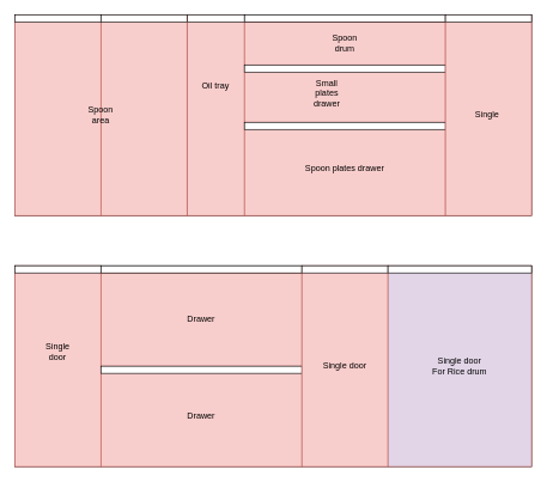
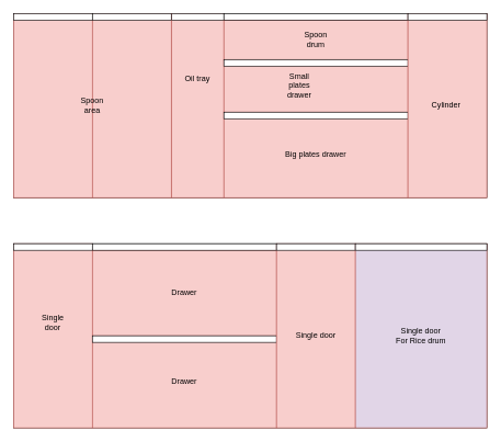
  <mxCell id="0" />
  <mxCell id="1" parent="0" />
  <mxCell id="2" value="" style="rounded=0;whiteSpace=wrap;html=1;container=0;" vertex="1" parent="1"><mxGeometry x="20" y="20" width="720" height="280" as="geometry" /></mxCell>
  <mxCell id="3" value="" style="rounded=0;whiteSpace=wrap;html=1;container=0;fillColor=#f8cecc;strokeColor=#b85450;" vertex="1" parent="1"><mxGeometry x="260" y="20" width="80" height="280" as="geometry" /></mxCell>
  <mxCell id="4" value="" style="rounded=0;whiteSpace=wrap;html=1;container=0;" vertex="1" parent="1"><mxGeometry x="260" y="20" width="80" height="10" as="geometry" /></mxCell>
  <mxCell id="5" value="" style="group;fillColor=#f8cecc;strokeColor=#b85450;container=0;" vertex="1" connectable="0" parent="1"><mxGeometry x="20" y="20" width="120" height="280" as="geometry" /></mxCell>
  <mxCell id="6" value="" style="group;fillColor=#f8cecc;strokeColor=#b85450;gradientColor=none;container=0;" vertex="1" connectable="0" parent="1"><mxGeometry x="140" y="20" width="120" height="280" as="geometry" /></mxCell>
  <mxCell id="7" value="" style="rounded=0;whiteSpace=wrap;html=1;container=0;fillColor=#f8cecc;strokeColor=#b85450;" vertex="1" parent="1"><mxGeometry x="340" y="90" width="280" height="80" as="geometry" /></mxCell>
- <mxCell id="8" value="Spoon plates drawer" style="rounded=0;whiteSpace=wrap;html=1;container=0;fillColor=#f8cecc;strokeColor=#b85450;" vertex="1" parent="1"><mxGeometry x="340" y="170" width="280" height="130" as="geometry" /></mxCell>
+ <mxCell id="8" value="Big plates drawer" style="rounded=0;whiteSpace=wrap;html=1;container=0;fillColor=#f8cecc;strokeColor=#b85450;" vertex="1" parent="1"><mxGeometry x="340" y="170" width="280" height="130" as="geometry" /></mxCell>
  <mxCell id="9" value="" style="rounded=0;whiteSpace=wrap;html=1;container=0;fillColor=#f8cecc;strokeColor=#b85450;" vertex="1" parent="1"><mxGeometry x="340" y="30" width="280" height="60" as="geometry" /></mxCell>
  <mxCell id="10" value="" style="rounded=0;whiteSpace=wrap;html=1;container=0;" vertex="1" parent="1"><mxGeometry x="340" y="20" width="280" height="10" as="geometry" /></mxCell>
  <mxCell id="11" value="" style="rounded=0;whiteSpace=wrap;html=1;container=0;" vertex="1" parent="1"><mxGeometry x="340" y="90" width="280" height="10" as="geometry" /></mxCell>
  <mxCell id="12" value="" style="rounded=0;whiteSpace=wrap;html=1;container=0;" vertex="1" parent="1"><mxGeometry x="340" y="170" width="280" height="10" as="geometry" /></mxCell>
  <mxCell id="13" value="" style="rounded=0;whiteSpace=wrap;html=1;container=0;" vertex="1" parent="1"><mxGeometry x="20" y="20" width="120" height="10" as="geometry" /></mxCell>
- <mxCell id="14" value="Single&amp;nbsp;" style="rounded=0;whiteSpace=wrap;html=1;container=0;fillColor=#f8cecc;strokeColor=#b85450;" vertex="1" parent="1"><mxGeometry x="620" y="20" width="120" height="280" as="geometry" /></mxCell>
+ <mxCell id="14" value="Cylinder&amp;nbsp;" style="rounded=0;whiteSpace=wrap;html=1;container=0;fillColor=#f8cecc;strokeColor=#b85450;" vertex="1" parent="1"><mxGeometry x="620" y="20" width="120" height="280" as="geometry" /></mxCell>
  <mxCell id="15" value="" style="rounded=0;whiteSpace=wrap;html=1;container=0;" vertex="1" parent="1"><mxGeometry x="620" y="20" width="120" height="10" as="geometry" /></mxCell>
  <mxCell id="16" value="" style="rounded=0;whiteSpace=wrap;html=1;container=0;" vertex="1" parent="1"><mxGeometry x="140" y="20" width="120" height="10" as="geometry" /></mxCell>
  <mxCell id="17" value="" style="rounded=0;whiteSpace=wrap;html=1;container=0;" vertex="1" parent="1"><mxGeometry x="20" y="370" width="720" height="280" as="geometry" /></mxCell>
  <mxCell id="18" value="" style="group;fillColor=#f8cecc;strokeColor=#b85450;container=0;" vertex="1" connectable="0" parent="1"><mxGeometry x="20" y="370" width="120" height="280" as="geometry" /></mxCell>
  <mxCell id="19" value="" style="rounded=0;whiteSpace=wrap;html=1;container=0;" vertex="1" parent="1"><mxGeometry x="20" y="370" width="120" height="10" as="geometry" /></mxCell>
  <mxCell id="20" value="Drawer" style="rounded=0;whiteSpace=wrap;html=1;container=0;fillColor=#f8cecc;strokeColor=#b85450;" vertex="1" parent="1"><mxGeometry x="140" y="510" width="280" height="140" as="geometry" /></mxCell>
  <mxCell id="21" value="Drawer" style="rounded=0;whiteSpace=wrap;html=1;container=0;fillColor=#f8cecc;strokeColor=#b85450;" vertex="1" parent="1"><mxGeometry x="140" y="380" width="280" height="130" as="geometry" /></mxCell>
  <mxCell id="22" value="" style="rounded=0;whiteSpace=wrap;html=1;container=0;" vertex="1" parent="1"><mxGeometry x="140" y="370" width="280" height="10" as="geometry" /></mxCell>
  <mxCell id="23" value="" style="rounded=0;whiteSpace=wrap;html=1;container=0;" vertex="1" parent="1"><mxGeometry x="140" y="510" width="280" height="10" as="geometry" /></mxCell>
  <mxCell id="24" value="Single door" style="rounded=0;whiteSpace=wrap;html=1;container=0;fillColor=#f8cecc;strokeColor=#b85450;" vertex="1" parent="1"><mxGeometry x="420" y="370" width="120" height="280" as="geometry" /></mxCell>
  <mxCell id="25" value="" style="rounded=0;whiteSpace=wrap;html=1;container=0;" vertex="1" parent="1"><mxGeometry x="420" y="370" width="120" height="10" as="geometry" /></mxCell>
  <mxCell id="26" value="Single door&lt;br&gt;For Rice drum" style="rounded=0;whiteSpace=wrap;html=1;container=0;fillColor=#e1d5e7;strokeColor=#b85450;" vertex="1" parent="1"><mxGeometry x="540" y="370" width="200" height="280" as="geometry" /></mxCell>
  <mxCell id="27" value="" style="rounded=0;whiteSpace=wrap;html=1;container=0;" vertex="1" parent="1"><mxGeometry x="540" y="370" width="200" height="10" as="geometry" /></mxCell>
  <mxCell id="28" value="Spoon area" style="text;html=1;strokeColor=none;fillColor=none;align=center;verticalAlign=middle;whiteSpace=wrap;rounded=0;" vertex="1" parent="1"><mxGeometry x="110" y="145" width="60" height="30" as="geometry" /></mxCell>
  <mxCell id="29" value="Spoon drum" style="text;html=1;strokeColor=none;fillColor=none;align=center;verticalAlign=middle;whiteSpace=wrap;rounded=0;" vertex="1" parent="1"><mxGeometry x="450" y="45" width="60" height="30" as="geometry" /></mxCell>
  <mxCell id="30" value="Oil tray" style="text;html=1;strokeColor=none;fillColor=none;align=center;verticalAlign=middle;whiteSpace=wrap;rounded=0;" vertex="1" parent="1"><mxGeometry x="270" y="105" width="60" height="30" as="geometry" /></mxCell>
  <mxCell id="31" value="Small plates drawer" style="text;html=1;strokeColor=none;fillColor=none;align=center;verticalAlign=middle;whiteSpace=wrap;rounded=0;" vertex="1" parent="1"><mxGeometry x="425" y="115" width="60" height="30" as="geometry" /></mxCell>
  <mxCell id="32" value="Single door" style="text;html=1;strokeColor=none;fillColor=none;align=center;verticalAlign=middle;whiteSpace=wrap;rounded=0;" vertex="1" parent="1"><mxGeometry x="50" y="475" width="60" height="30" as="geometry" /></mxCell>
